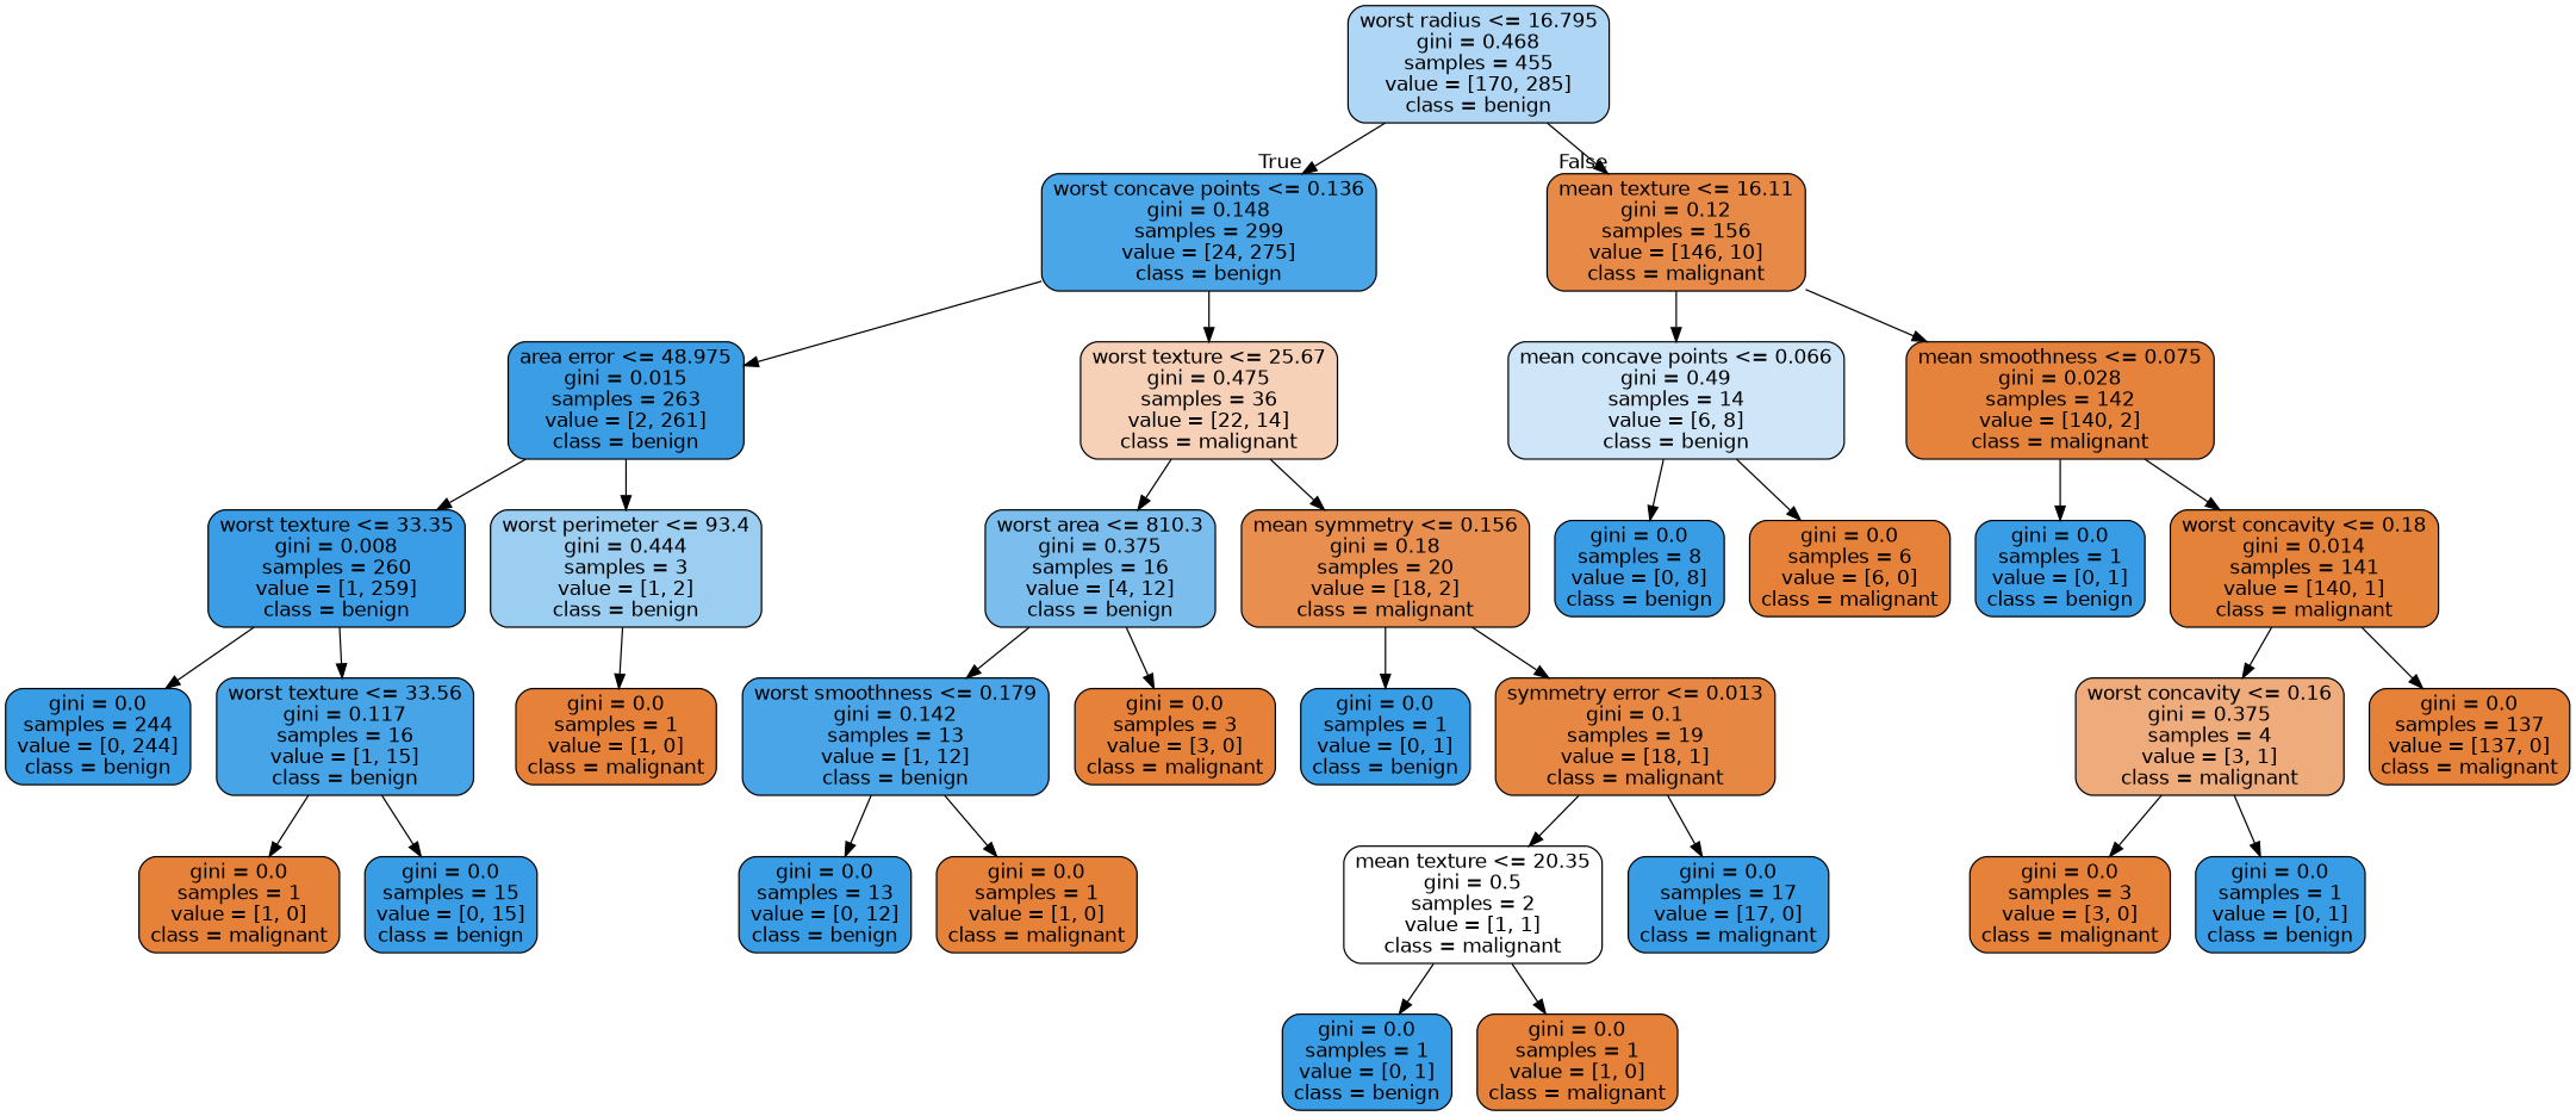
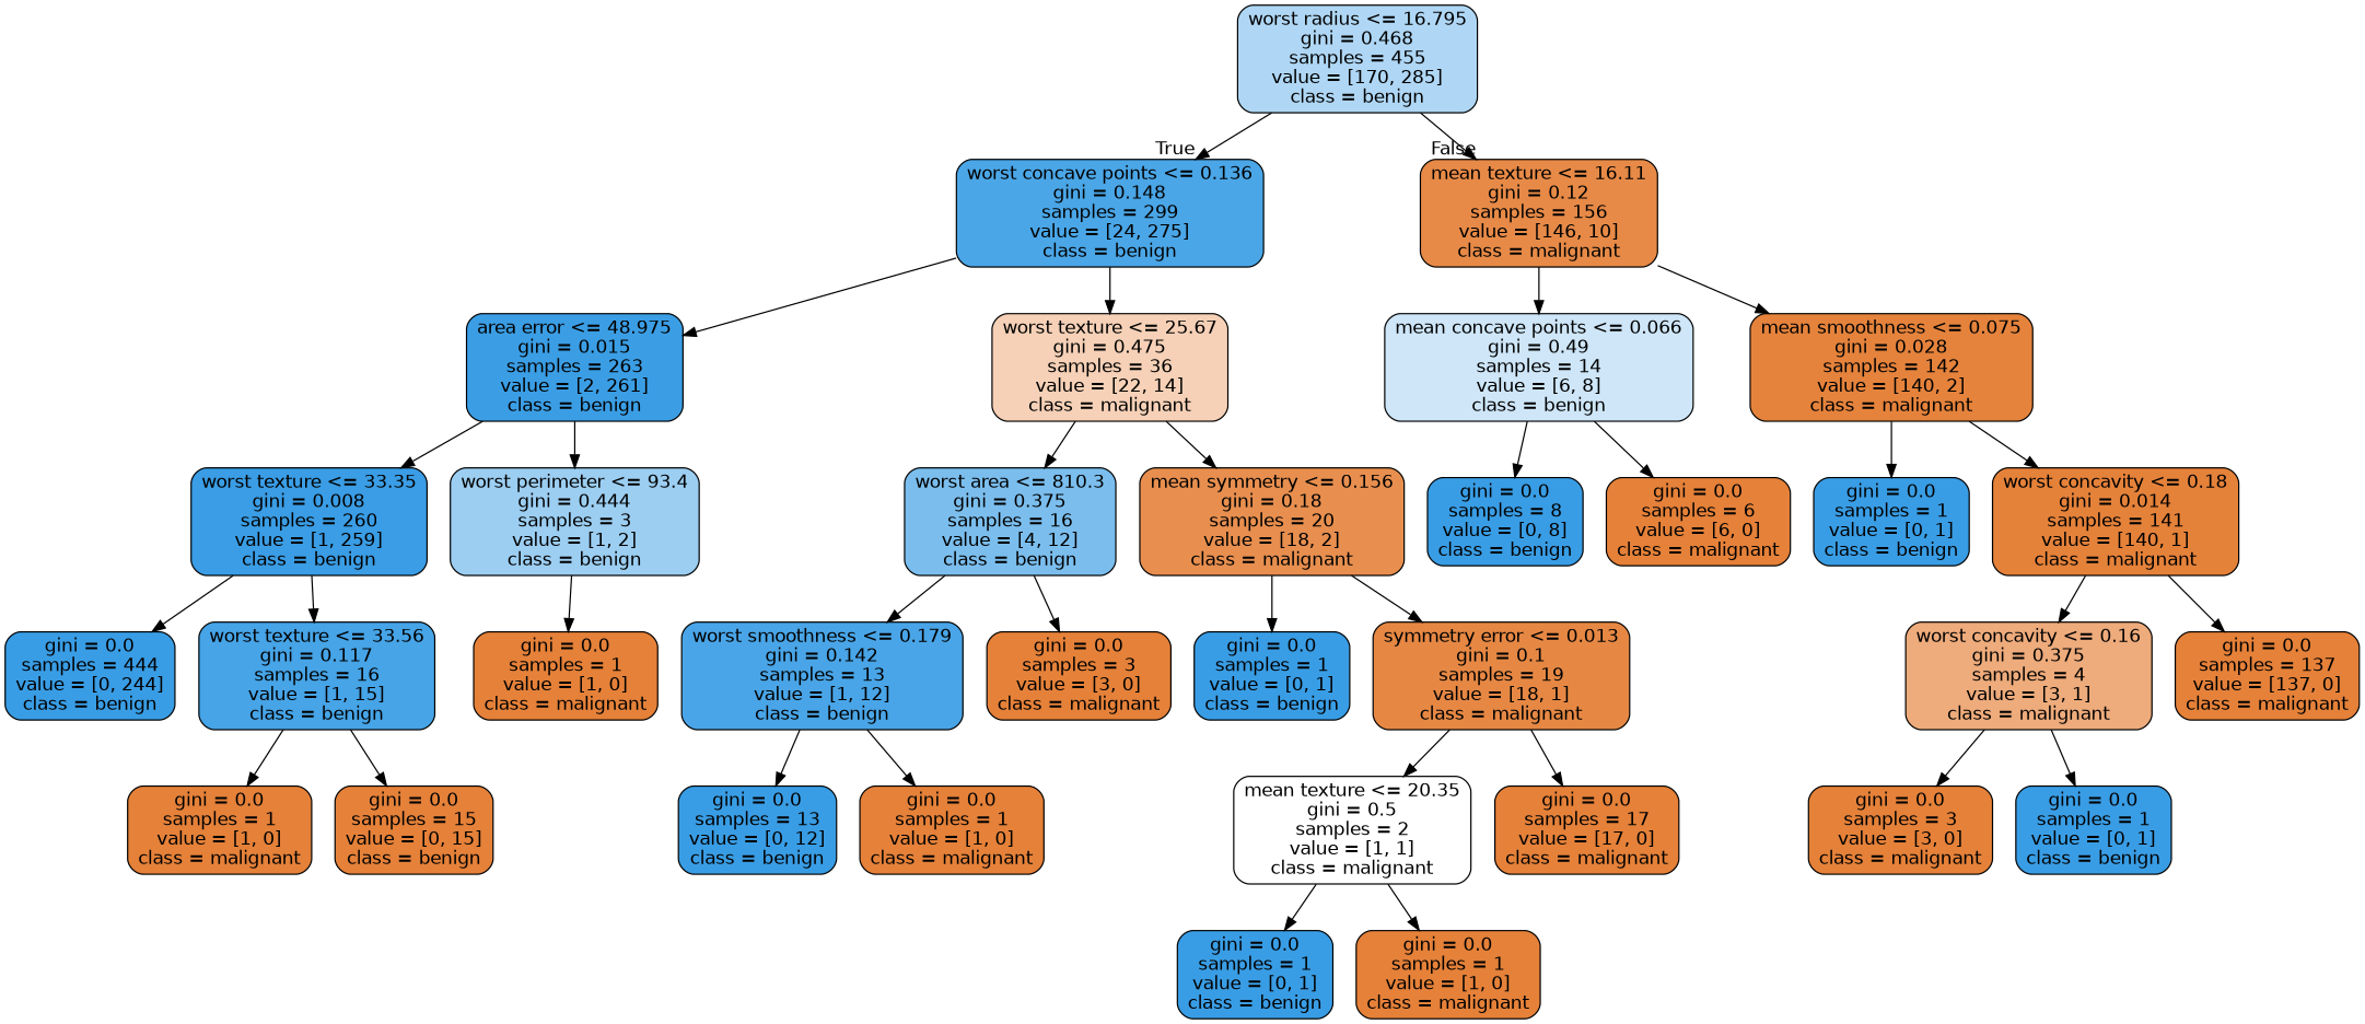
  digraph {
    node [color=black fillcolor="#e58139" fontname=helvetica shape=box style="filled, rounded"]
    edge [fontname=helvetica]
    n1 [fillcolor="#afd7f5" label="worst radius <= 16.795\ngini = 0.468\nsamples = 455\nvalue = [170, 285]\nclass = benign"]
    n2 [fillcolor="#4aa6e7" label="worst concave points <= 0.136\ngini = 0.148\nsamples = 299\nvalue = [24, 275]\nclass = benign"]
    n3 [fillcolor="#e78a47" label="mean texture <= 16.11\ngini = 0.12\nsamples = 156\nvalue = [146, 10]\nclass = malignant"]
    n4 [fillcolor="#3b9ee5" label="area error <= 48.975\ngini = 0.015\nsamples = 263\nvalue = [2, 261]\nclass = benign"]
    n5 [fillcolor="#f6d1b7" label="worst texture <= 25.67\ngini = 0.475\nsamples = 36\nvalue = [22, 14]\nclass = malignant"]
    n6 [fillcolor="#cee6f8" label="mean concave points <= 0.066\ngini = 0.49\nsamples = 14\nvalue = [6, 8]\nclass = benign"]
    n7 [fillcolor="#e5833c" label="mean smoothness <= 0.075\ngini = 0.028\nsamples = 142\nvalue = [140, 2]\nclass = malignant"]
    n8 [fillcolor="#3a9de5" label="worst texture <= 33.35\ngini = 0.008\nsamples = 260\nvalue = [1, 259]\nclass = benign"]
    n9 [fillcolor="#9ccef2" label="worst perimeter <= 93.4\ngini = 0.444\nsamples = 3\nvalue = [1, 2]\nclass = benign"]
    n10 [fillcolor="#7bbeee" label="worst area <= 810.3\ngini = 0.375\nsamples = 16\nvalue = [4, 12]\nclass = benign"]
    n11 [fillcolor="#e88f4f" label="mean symmetry <= 0.156\ngini = 0.18\nsamples = 20\nvalue = [18, 2]\nclass = malignant"]
-   n12 [fillcolor="#399de5" label="gini = 0.0\nsamples = 244\nvalue = [0, 244]\nclass = benign"]
+   n12 [fillcolor="#399de5" label="gini = 0.0\nsamples = 444\nvalue = [0, 244]\nclass = benign"]
    n13 [fillcolor="#46a4e7" label="worst texture <= 33.56\ngini = 0.117\nsamples = 16\nvalue = [1, 15]\nclass = benign"]
    n14 [label="gini = 0.0\nsamples = 1\nvalue = [1, 0]\nclass = malignant"]
    n15 [label="gini = 0.0\nsamples = 1\nvalue = [1, 0]\nclass = malignant"]
-   n16 [fillcolor="#399de5" label="gini = 0.0\nsamples = 15\nvalue = [0, 15]\nclass = benign"]
+   n16 [label="gini = 0.0\nsamples = 15\nvalue = [0, 15]\nclass = benign"]
    n17 [fillcolor="#49a5e7" label="worst smoothness <= 0.179\ngini = 0.142\nsamples = 13\nvalue = [1, 12]\nclass = benign"]
    n18 [label="gini = 0.0\nsamples = 3\nvalue = [3, 0]\nclass = malignant"]
    n19 [fillcolor="#399de5" label="gini = 0.0\nsamples = 1\nvalue = [0, 1]\nclass = benign"]
    n20 [fillcolor="#e68844" label="symmetry error <= 0.013\ngini = 0.1\nsamples = 19\nvalue = [18, 1]\nclass = malignant"]
    n21 [fillcolor="#399de5" label="gini = 0.0\nsamples = 13\nvalue = [0, 12]\nclass = benign"]
    n22 [label="gini = 0.0\nsamples = 1\nvalue = [1, 0]\nclass = malignant"]
    n23 [fillcolor="#ffffff" label="mean texture <= 20.35\ngini = 0.5\nsamples = 2\nvalue = [1, 1]\nclass = malignant"]
-   n24 [fillcolor="#399de5" label="gini = 0.0\nsamples = 17\nvalue = [17, 0]\nclass = malignant"]
+   n24 [label="gini = 0.0\nsamples = 17\nvalue = [17, 0]\nclass = malignant"]
    n25 [fillcolor="#399de5" label="gini = 0.0\nsamples = 1\nvalue = [0, 1]\nclass = benign"]
    n26 [label="gini = 0.0\nsamples = 1\nvalue = [1, 0]\nclass = malignant"]
    n27 [fillcolor="#399de5" label="gini = 0.0\nsamples = 8\nvalue = [0, 8]\nclass = benign"]
    n28 [label="gini = 0.0\nsamples = 6\nvalue = [6, 0]\nclass = malignant"]
    n29 [fillcolor="#399de5" label="gini = 0.0\nsamples = 1\nvalue = [0, 1]\nclass = benign"]
    n30 [fillcolor="#e5823a" label="worst concavity <= 0.18\ngini = 0.014\nsamples = 141\nvalue = [140, 1]\nclass = malignant"]
    n31 [fillcolor="#eeab7b" label="worst concavity <= 0.16\ngini = 0.375\nsamples = 4\nvalue = [3, 1]\nclass = malignant"]
    n32 [label="gini = 0.0\nsamples = 137\nvalue = [137, 0]\nclass = malignant"]
    n33 [label="gini = 0.0\nsamples = 3\nvalue = [3, 0]\nclass = malignant"]
    n34 [fillcolor="#399de5" label="gini = 0.0\nsamples = 1\nvalue = [0, 1]\nclass = benign"]
    n1 -> n2 [headlabel=True labelangle=45 labeldistance=2.5]
    n1 -> n3 [headlabel=False labelangle=-45 labeldistance=2.5]
    n2 -> n4
    n2 -> n5
    n3 -> n6
    n3 -> n7
    n4 -> n8
    n4 -> n9
    n5 -> n10
    n5 -> n11
    n6 -> n27
    n6 -> n28
    n7 -> n29
    n7 -> n30
    n8 -> n12
    n8 -> n13
    n9 -> n14
    n10 -> n17
    n10 -> n18
    n11 -> n19
    n11 -> n20
    n13 -> n15
    n13 -> n16
    n17 -> n21
    n17 -> n22
    n20 -> n23
    n20 -> n24
    n23 -> n25
    n23 -> n26
    n30 -> n31
    n30 -> n32
    n31 -> n33
    n31 -> n34
  }
